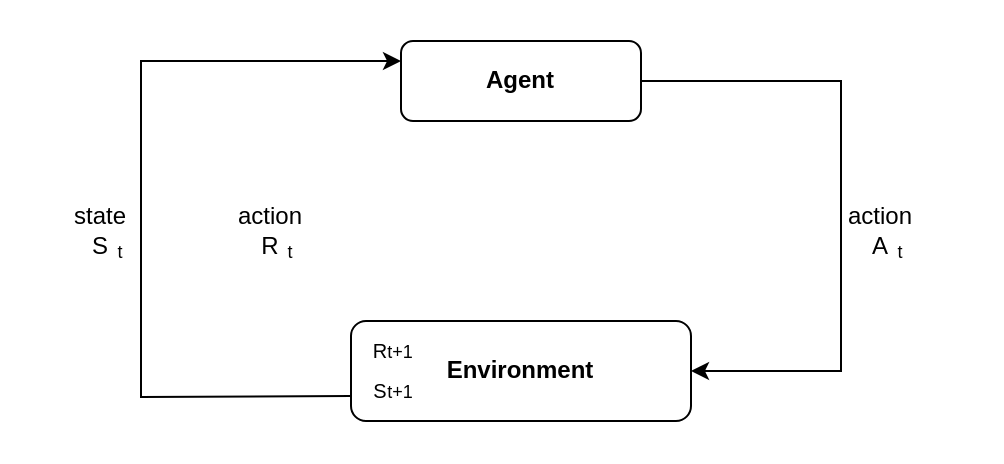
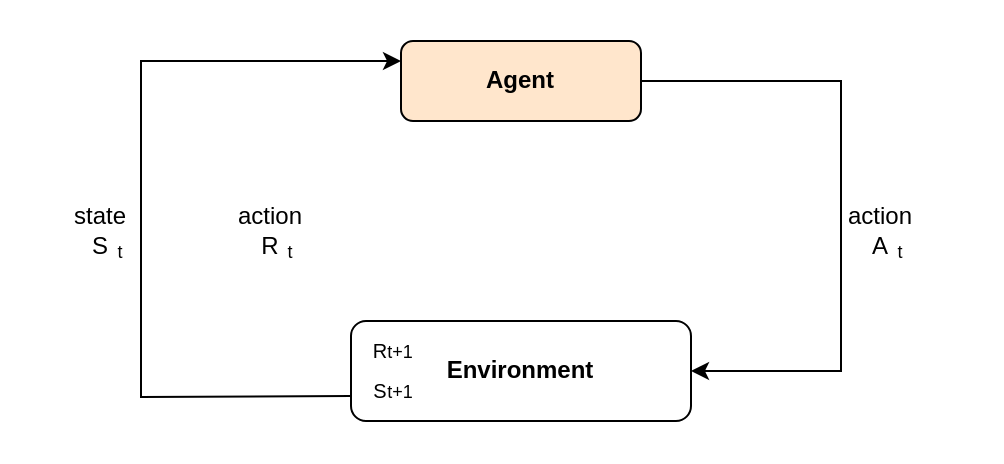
  <mxCell id="0" />
  <mxCell id="1" parent="0" />
- <mxCell id="2" value="&lt;b&gt;Agent&lt;/b&gt;" style="rounded=1;whiteSpace=wrap;html=1;" vertex="1" parent="1"><mxGeometry x="200" y="20" width="120" height="40" as="geometry" /></mxCell>
+ <mxCell id="2" value="&lt;b&gt;Agent&lt;/b&gt;" style="rounded=1;whiteSpace=wrap;html=1;fillColor=#ffe6cc;" vertex="1" parent="1"><mxGeometry x="200" y="20" width="120" height="40" as="geometry" /></mxCell>
  <mxCell id="3" value="&lt;b&gt;Environment&lt;/b&gt;" style="rounded=1;whiteSpace=wrap;html=1;align=center;" vertex="1" parent="1"><mxGeometry x="175" y="160" width="170" height="50" as="geometry" /></mxCell>
  <mxCell id="4" value="" style="endArrow=classic;html=1;rounded=0;exitX=1;exitY=0.5;exitDx=0;exitDy=0;entryX=1;entryY=0.5;entryDx=0;entryDy=0;" edge="1" parent="1" source="2" target="3"><mxGeometry width="50" height="50" relative="1" as="geometry"><mxPoint x="240" y="330" as="sourcePoint" /><mxPoint x="290" y="280" as="targetPoint" /><Array as="points"><mxPoint x="420" y="40" /><mxPoint x="420" y="185" /></Array></mxGeometry></mxCell>
  <mxCell id="5" value="" style="endArrow=classic;html=1;rounded=0;exitX=0;exitY=0.75;exitDx=0;exitDy=0;entryX=0;entryY=0.25;entryDx=0;entryDy=0;" edge="1" parent="1" source="3" target="2"><mxGeometry width="50" height="50" relative="1" as="geometry"><mxPoint x="240" y="330" as="sourcePoint" /><mxPoint x="290" y="280" as="targetPoint" /><Array as="points"><mxPoint x="70" y="198" /><mxPoint x="70" y="30" /></Array></mxGeometry></mxCell>
  <mxCell id="6" value="" style="group" vertex="1" connectable="0" parent="1"><mxGeometry x="105" y="100" width="70" height="40" as="geometry" /></mxCell>
  <mxCell id="7" value="action&lt;br&gt;R" style="text;html=1;strokeColor=none;fillColor=none;align=center;verticalAlign=middle;whiteSpace=wrap;rounded=0;" vertex="1" parent="6"><mxGeometry width="60" height="30" as="geometry" /></mxCell>
  <mxCell id="8" value="&lt;font style=&quot;font-size: 9px&quot;&gt;t&lt;/font&gt;" style="text;html=1;strokeColor=none;fillColor=none;align=center;verticalAlign=middle;whiteSpace=wrap;rounded=0;" vertex="1" parent="6"><mxGeometry x="10" y="10" width="60" height="30" as="geometry" /></mxCell>
  <mxCell id="9" value="" style="group" vertex="1" connectable="0" parent="1"><mxGeometry x="20" y="100" width="70" height="40" as="geometry" /></mxCell>
  <mxCell id="10" value="state&lt;br&gt;S" style="text;html=1;strokeColor=none;fillColor=none;align=center;verticalAlign=middle;whiteSpace=wrap;rounded=0;" vertex="1" parent="9"><mxGeometry width="60" height="30" as="geometry" /></mxCell>
  <mxCell id="11" value="&lt;font style=&quot;font-size: 9px&quot;&gt;t&lt;/font&gt;" style="text;html=1;strokeColor=none;fillColor=none;align=center;verticalAlign=middle;whiteSpace=wrap;rounded=0;" vertex="1" parent="9"><mxGeometry x="10" y="10" width="60" height="30" as="geometry" /></mxCell>
  <mxCell id="12" value="" style="group" vertex="1" connectable="0" parent="1"><mxGeometry x="160" y="160" width="70" height="50" as="geometry" /></mxCell>
  <mxCell id="13" value="&lt;font style=&quot;font-size: 10px&quot;&gt;R&lt;/font&gt;" style="text;html=1;strokeColor=none;fillColor=none;align=center;verticalAlign=middle;whiteSpace=wrap;rounded=0;fontSize=9;" vertex="1" parent="12"><mxGeometry width="60" height="30" as="geometry" /></mxCell>
  <mxCell id="14" value="S" style="text;html=1;strokeColor=none;fillColor=none;align=center;verticalAlign=middle;whiteSpace=wrap;rounded=0;fontSize=10;" vertex="1" parent="12"><mxGeometry y="20" width="60" height="30" as="geometry" /></mxCell>
  <mxCell id="15" value="&lt;font style=&quot;font-size: 9px&quot;&gt;t+1&lt;/font&gt;" style="text;html=1;strokeColor=none;fillColor=none;align=center;verticalAlign=middle;whiteSpace=wrap;rounded=0;fontSize=10;" vertex="1" parent="12"><mxGeometry x="10" width="60" height="30" as="geometry" /></mxCell>
  <mxCell id="16" value="&lt;font style=&quot;font-size: 9px&quot;&gt;t+1&lt;/font&gt;" style="text;html=1;strokeColor=none;fillColor=none;align=center;verticalAlign=middle;whiteSpace=wrap;rounded=0;fontSize=10;" vertex="1" parent="12"><mxGeometry x="10" y="20" width="60" height="30" as="geometry" /></mxCell>
  <mxCell id="17" value="&lt;font style=&quot;font-size: 12px&quot;&gt;action&lt;br&gt;A&lt;br&gt;&lt;/font&gt;" style="text;html=1;strokeColor=none;fillColor=none;align=center;verticalAlign=middle;whiteSpace=wrap;rounded=0;fontSize=9;" vertex="1" parent="1"><mxGeometry x="410" y="100" width="60" height="30" as="geometry" /></mxCell>
  <mxCell id="18" value="&lt;font style=&quot;font-size: 9px&quot;&gt;t&lt;/font&gt;" style="text;html=1;strokeColor=none;fillColor=none;align=center;verticalAlign=middle;whiteSpace=wrap;rounded=0;" vertex="1" parent="1"><mxGeometry x="420" y="110" width="60" height="30" as="geometry" /></mxCell>
